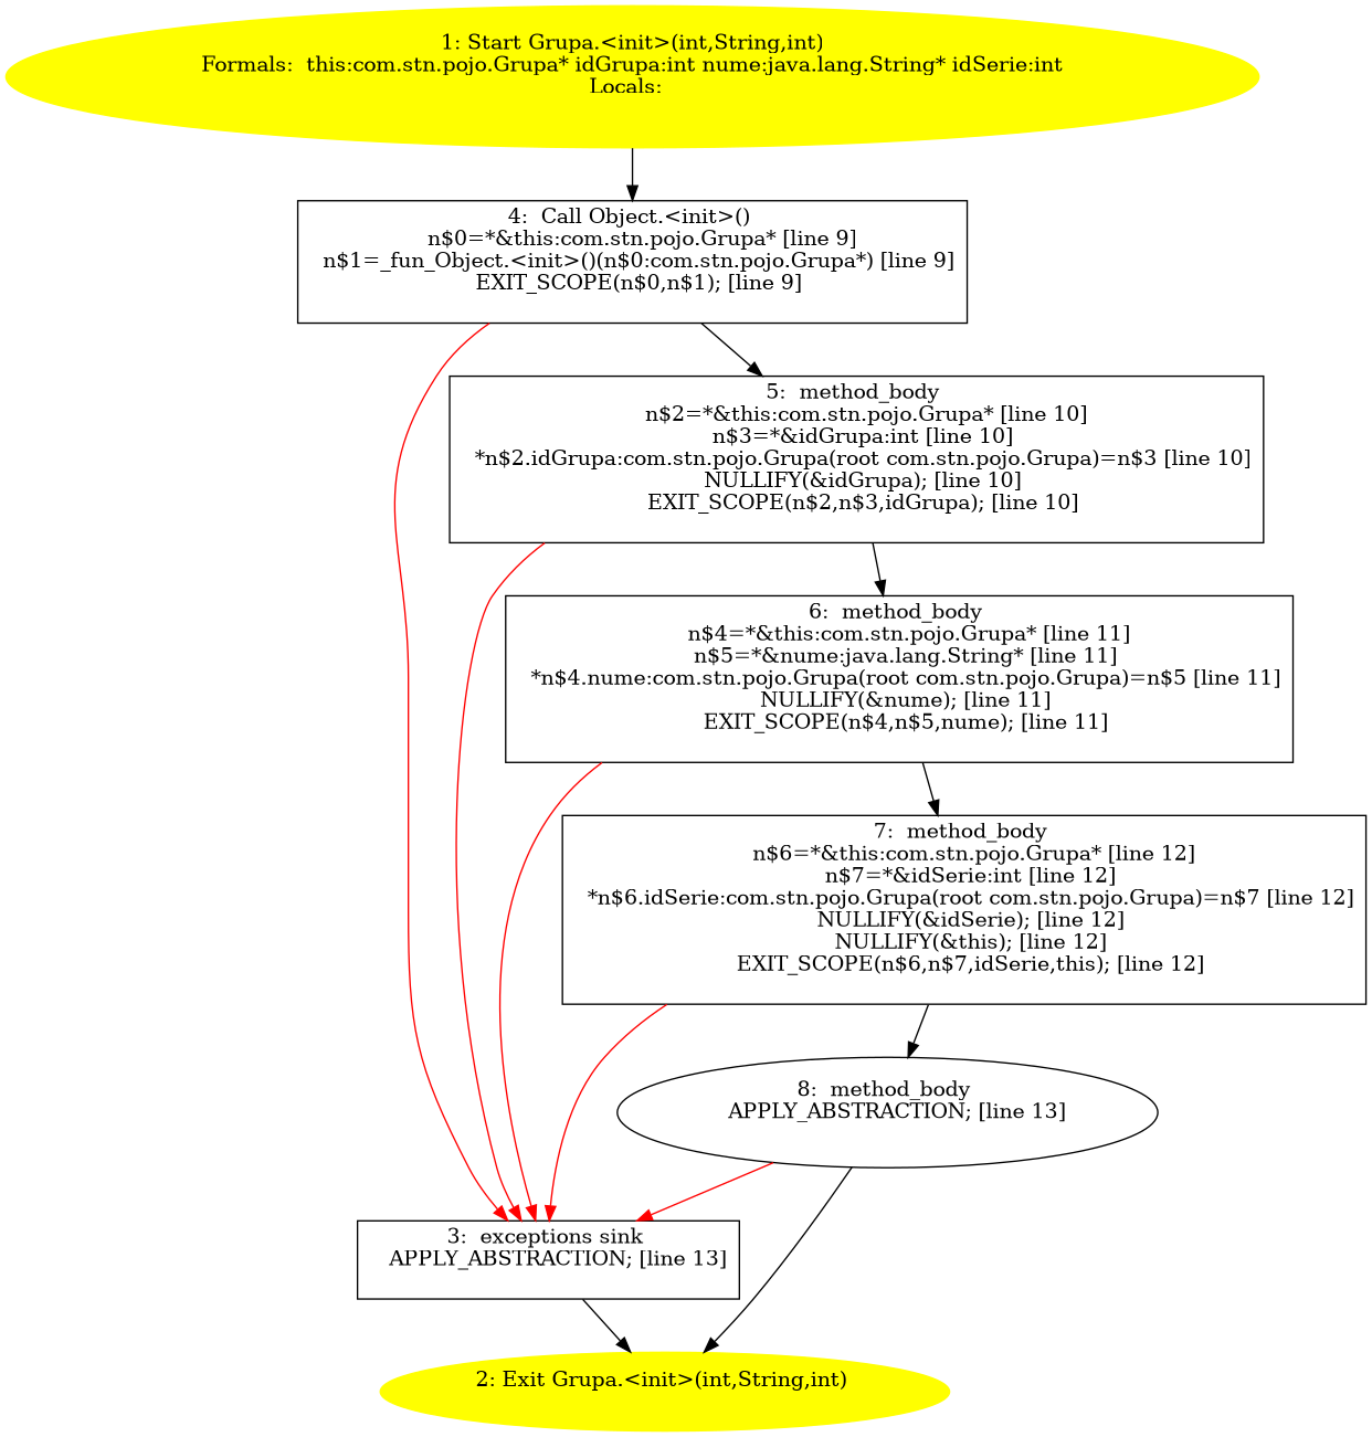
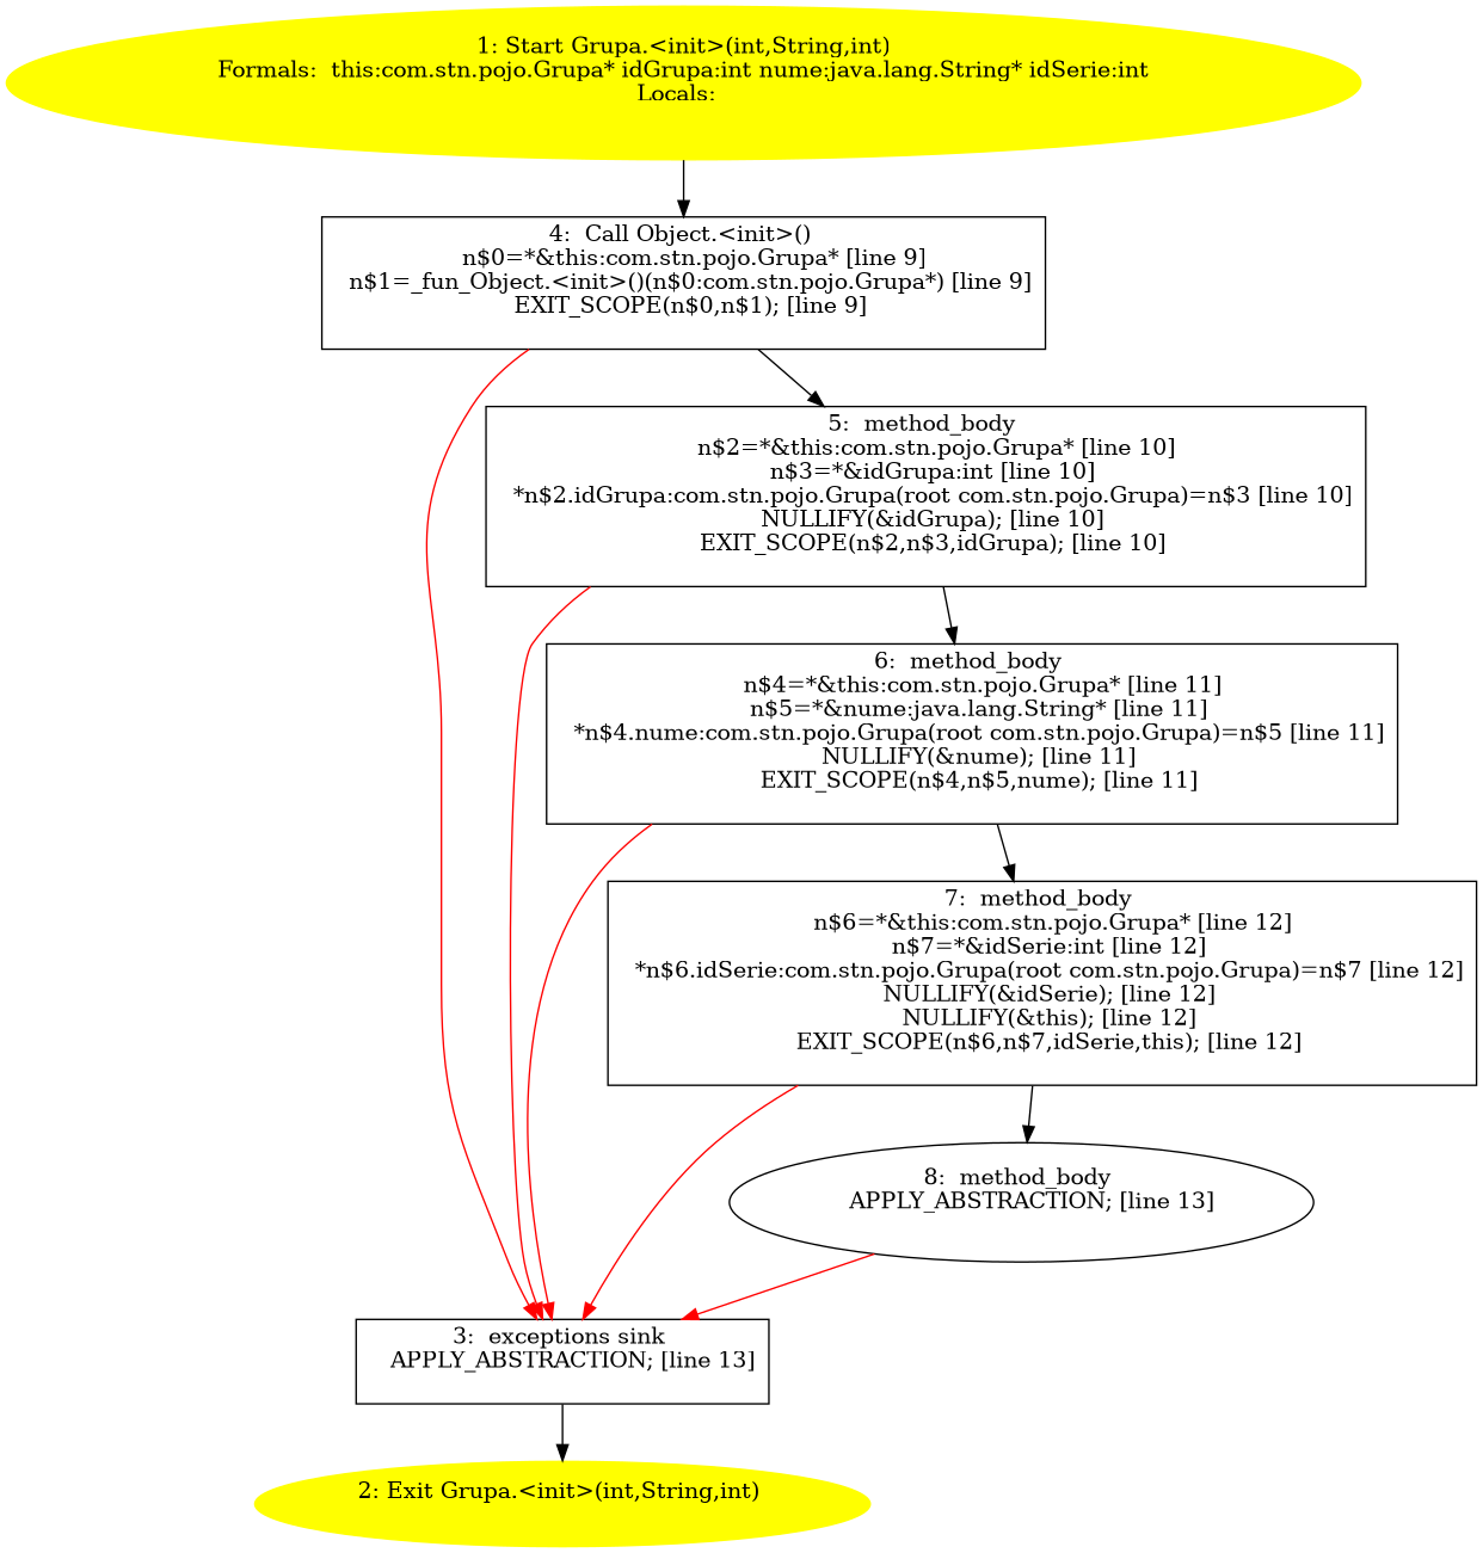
  digraph {
    node [shape=box]
    n1 [color=yellow label="1: Start Grupa.<init>(int,String,int)\nFormals:  this:com.stn.pojo.Grupa* idGrupa:int nume:java.lang.String* idSerie:int\nLocals:  \n  " style=filled shape=""]
    n2 [label="4:  Call Object.<init>() \n   n$0=*&this:com.stn.pojo.Grupa* [line 9]\n  n$1=_fun_Object.<init>()(n$0:com.stn.pojo.Grupa*) [line 9]\n  EXIT_SCOPE(n$0,n$1); [line 9]\n "]
    n3 [label="3:  exceptions sink \n   APPLY_ABSTRACTION; [line 13]\n "]
    n4 [label="5:  method_body \n   n$2=*&this:com.stn.pojo.Grupa* [line 10]\n  n$3=*&idGrupa:int [line 10]\n  *n$2.idGrupa:com.stn.pojo.Grupa(root com.stn.pojo.Grupa)=n$3 [line 10]\n  NULLIFY(&idGrupa); [line 10]\n  EXIT_SCOPE(n$2,n$3,idGrupa); [line 10]\n "]
    n5 [color=yellow label="2: Exit Grupa.<init>(int,String,int) \n  " style=filled shape=""]
    n6 [label="6:  method_body \n   n$4=*&this:com.stn.pojo.Grupa* [line 11]\n  n$5=*&nume:java.lang.String* [line 11]\n  *n$4.nume:com.stn.pojo.Grupa(root com.stn.pojo.Grupa)=n$5 [line 11]\n  NULLIFY(&nume); [line 11]\n  EXIT_SCOPE(n$4,n$5,nume); [line 11]\n "]
    n7 [label="7:  method_body \n   n$6=*&this:com.stn.pojo.Grupa* [line 12]\n  n$7=*&idSerie:int [line 12]\n  *n$6.idSerie:com.stn.pojo.Grupa(root com.stn.pojo.Grupa)=n$7 [line 12]\n  NULLIFY(&idSerie); [line 12]\n  NULLIFY(&this); [line 12]\n  EXIT_SCOPE(n$6,n$7,idSerie,this); [line 12]\n "]
    n8 [label="8:  method_body \n   APPLY_ABSTRACTION; [line 13]\n " shape=ellipse]
    n1 -> n2
    n2 -> n3 [color=red]
    n2 -> n4
    n3 -> n5
    n4 -> n3 [color=red]
    n4 -> n6
    n6 -> n3 [color=red]
    n6 -> n7
    n7 -> n3 [color=red]
    n7 -> n8
    n8 -> n3 [color=red]
-   n8 -> n5
  }
